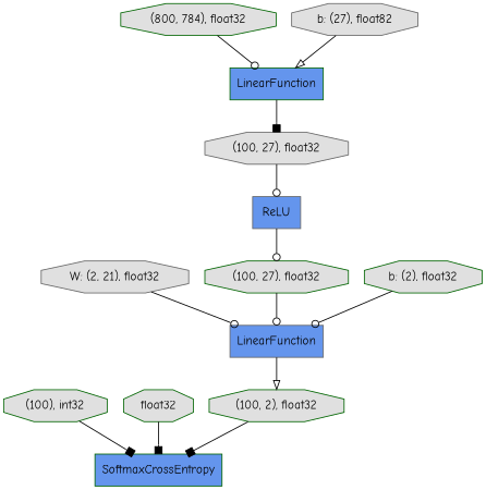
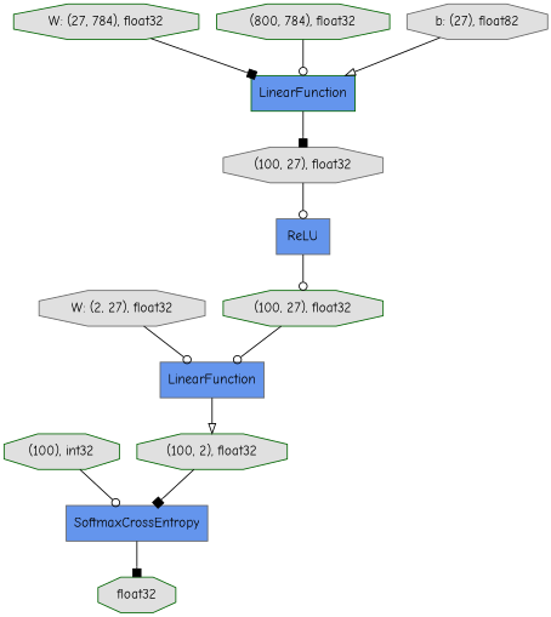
  digraph {
    fontname="Comic Neue"
    rankdir=TB
    node [color=darkgreen fillcolor="#E0E0E0" fontname="Comic Neue" shape=octagon style=filled]
    edge [arrowhead=odot fontname="Comic Neue"]
    n1 [color=gray40 fillcolor="#6495ED" label=LinearFunction shape=record]
    n2 [label="(100, 2), float32"]
-   n3 [fillcolor="#6495ED" label=SoftmaxCrossEntropy shape=record]
-   n4 [color=gray40 label="W: (2, 21), float32"]
+   n3 [color=gray40 fillcolor="#6495ED" label=SoftmaxCrossEntropy shape=record]
+   n4 [color=gray40 label="W: (2, 27), float32"]
    n5 [label="(100), int32"]
    n6 [label=float32]
    n7 [label="(100, 27), float32"]
    n8 [fillcolor="#6495ED" label=LinearFunction shape=record]
    n9 [color=gray40 label="(100, 27), float32"]
    n10 [color=gray40 fillcolor="#6495ED" label=ReLU shape=record]
+   n11 [label="W: (27, 784), float32"]
    n12 [label="(800, 784), float32"]
    n13 [color=gray40 label="b: (27), float82"]
-   n14 [label="b: (2), float32"]
    n1 -> n2 [arrowhead=onormal]
    n2 -> n3 [arrowhead=box]
-   n6 -> n3 [arrowhead=box]
+   n3 -> n6 [arrowhead=box]
    n4 -> n1
-   n5 -> n3 [arrowhead=box]
+   n5 -> n3
    n7 -> n1
    n8 -> n9 [arrowhead=box]
    n9 -> n10
    n10 -> n7
+   n11 -> n8 [arrowhead=box]
    n12 -> n8
    n13 -> n8 [arrowhead=onormal]
-   n14 -> n1
  }
